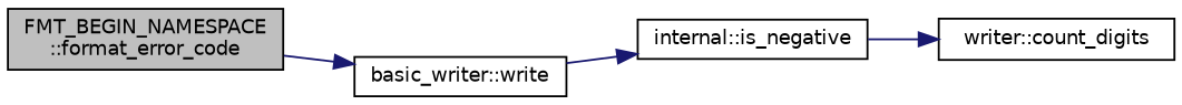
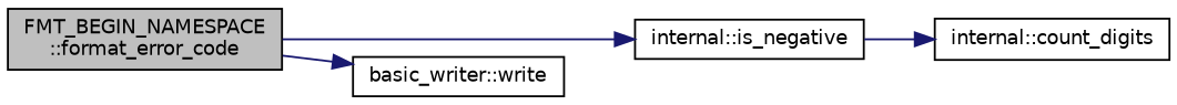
  digraph {
    rankdir=LR
    node [color=black fillcolor=white fontname=Helvetica fontsize=10 shape=record style=filled]
    edge [color=midnightblue fontname=Helvetica fontsize=10 labelfontname=Helvetica labelfontsize=10 style=solid]
    n1 [fillcolor=grey75 fontcolor=black height=0.2 label="FMT_BEGIN_NAMESPACE\l::format_error_code" width=0.4]
    n2 [height=0.2 label="internal::is_negative" width=0.4]
    n3 [height=0.2 label="basic_writer::write" width=0.4]
-   n4 [height=0.2 label="writer::count_digits" width=0.4]
-   n3 -> n2
+   n4 [height=0.2 label="internal::count_digits" width=0.4]
+   n1 -> n2
    n1 -> n3
    n2 -> n4
  }
